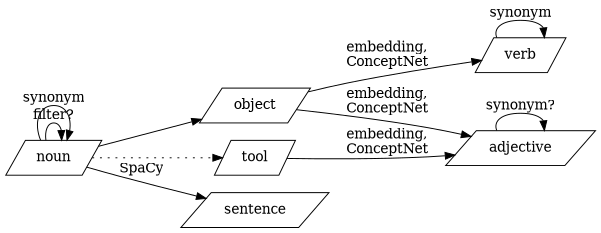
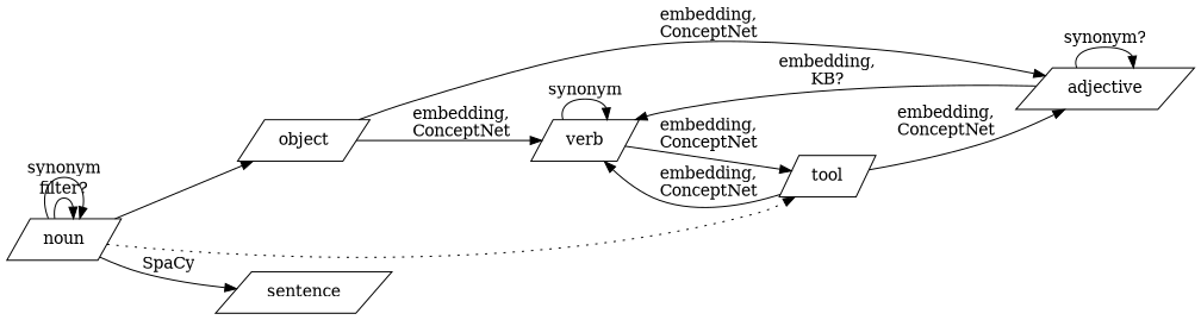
  digraph {
    rankdir=LR
    node [shape=parallelogram]
    noun
    object
    tool
    sentence
    verb
    adjective
    noun -> noun [label="filter?"]
    noun -> noun [label=synonym]
    noun -> object [style=solid]
    noun -> tool [style=dotted]
    noun -> sentence [label=SpaCy]
    object -> verb [label="embedding,\nConceptNet"]
    object -> adjective [label="embedding,\nConceptNet"]
+   tool -> verb [label="embedding,\nConceptNet"]
    tool -> adjective [label="embedding,\nConceptNet"]
+   verb -> tool [label="embedding,\nConceptNet"]
    verb -> verb [label=synonym]
+   adjective -> verb [label="embedding,\nKB?"]
    adjective -> adjective [label="synonym?"]
  }
